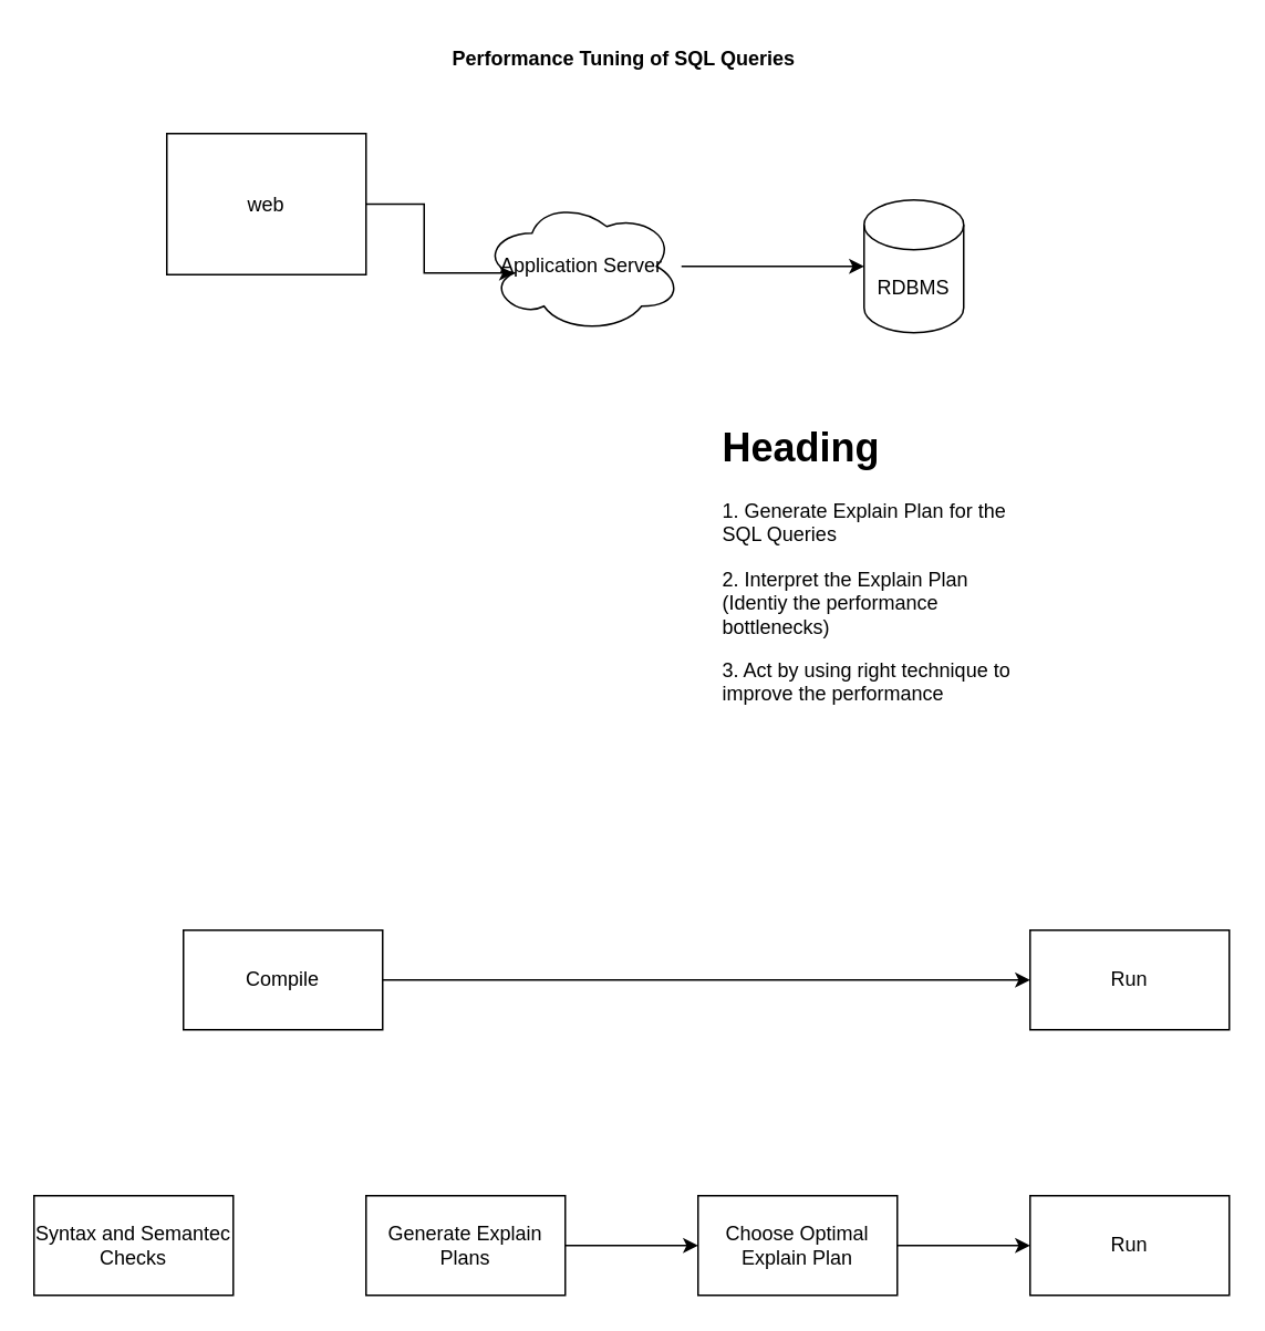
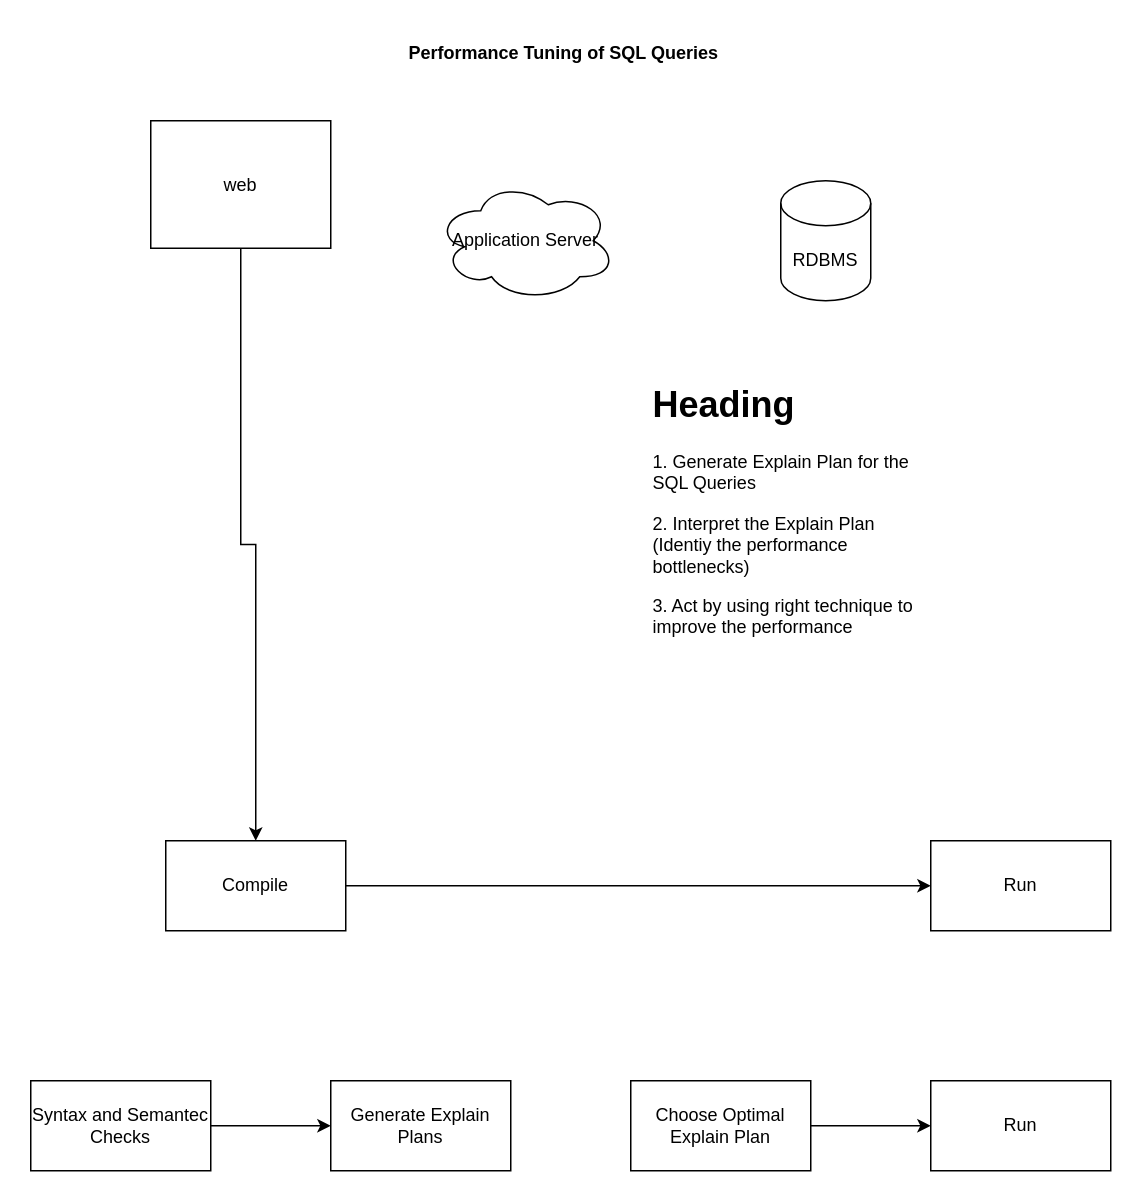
  <mxCell id="0" />
  <mxCell id="1" parent="0" />
  <mxCell id="2" value="&lt;b&gt;Performance Tuning of SQL Queries&lt;/b&gt;" style="text;html=1;strokeColor=none;fillColor=none;align=center;verticalAlign=middle;whiteSpace=wrap;rounded=0;" vertex="1" parent="1"><mxGeometry x="268" y="20" width="215" height="30" as="geometry" /></mxCell>
- <mxCell id="3" style="edgeStyle=orthogonalEdgeStyle;rounded=0;orthogonalLoop=1;jettySize=auto;html=1;entryX=0.16;entryY=0.55;entryDx=0;entryDy=0;entryPerimeter=0;" edge="1" parent="1" source="4" target="6"><mxGeometry relative="1" as="geometry" /></mxCell>
+ <mxCell id="3" style="edgeStyle=orthogonalEdgeStyle;rounded=0;orthogonalLoop=1;jettySize=auto;html=1;" edge="1" parent="1" source="4" target="10"><mxGeometry relative="1" as="geometry" /></mxCell>
  <mxCell id="4" value="web" style="rounded=0;whiteSpace=wrap;html=1;" vertex="1" parent="1"><mxGeometry x="100" y="80" width="120" height="85" as="geometry" /></mxCell>
- <mxCell id="5" style="edgeStyle=orthogonalEdgeStyle;rounded=0;orthogonalLoop=1;jettySize=auto;html=1;entryX=0;entryY=0.5;entryDx=0;entryDy=0;entryPerimeter=0;" edge="1" parent="1" source="6" target="7"><mxGeometry relative="1" as="geometry" /></mxCell>
  <mxCell id="6" value="Application Server" style="ellipse;shape=cloud;whiteSpace=wrap;html=1;" vertex="1" parent="1"><mxGeometry x="290" y="120" width="120" height="80" as="geometry" /></mxCell>
  <mxCell id="7" value="RDBMS" style="shape=cylinder3;whiteSpace=wrap;html=1;boundedLbl=1;backgroundOutline=1;size=15;" vertex="1" parent="1"><mxGeometry x="520" y="120" width="60" height="80" as="geometry" /></mxCell>
  <mxCell id="8" value="&lt;h1&gt;Heading&lt;/h1&gt;&lt;p&gt;1. Generate Explain Plan for the SQL Queries&lt;/p&gt;&lt;p&gt;2. Interpret the Explain Plan (Identiy the performance bottlenecks)&lt;/p&gt;&lt;p&gt;3. Act by using right technique to improve the performance&lt;/p&gt;" style="text;html=1;strokeColor=none;fillColor=none;spacing=5;spacingTop=-20;whiteSpace=wrap;overflow=hidden;rounded=0;" vertex="1" parent="1"><mxGeometry x="430" y="250" width="190" height="250" as="geometry" /></mxCell>
  <mxCell id="9" value="" style="edgeStyle=orthogonalEdgeStyle;rounded=0;orthogonalLoop=1;jettySize=auto;html=1;" edge="1" parent="1" source="10" target="11"><mxGeometry relative="1" as="geometry" /></mxCell>
  <mxCell id="10" value="Compile" style="rounded=0;whiteSpace=wrap;html=1;" vertex="1" parent="1"><mxGeometry x="110" y="560" width="120" height="60" as="geometry" /></mxCell>
  <mxCell id="11" value="Run" style="rounded=0;whiteSpace=wrap;html=1;" vertex="1" parent="1"><mxGeometry x="620" y="560" width="120" height="60" as="geometry" /></mxCell>
+ <mxCell id="12" value="" style="edgeStyle=orthogonalEdgeStyle;rounded=0;orthogonalLoop=1;jettySize=auto;html=1;" edge="1" parent="1" source="13" target="15"><mxGeometry relative="1" as="geometry" /></mxCell>
  <mxCell id="13" value="Syntax and Semantec Checks" style="whiteSpace=wrap;html=1;" vertex="1" parent="1"><mxGeometry x="20" y="720" width="120" height="60" as="geometry" /></mxCell>
- <mxCell id="14" value="" style="edgeStyle=orthogonalEdgeStyle;rounded=0;orthogonalLoop=1;jettySize=auto;html=1;" edge="1" parent="1" source="15" target="17"><mxGeometry relative="1" as="geometry" /></mxCell>
  <mxCell id="15" value="Generate Explain Plans" style="whiteSpace=wrap;html=1;" vertex="1" parent="1"><mxGeometry x="220" y="720" width="120" height="60" as="geometry" /></mxCell>
  <mxCell id="16" value="" style="edgeStyle=orthogonalEdgeStyle;rounded=0;orthogonalLoop=1;jettySize=auto;html=1;" edge="1" parent="1" source="17" target="18"><mxGeometry relative="1" as="geometry" /></mxCell>
  <mxCell id="17" value="Choose Optimal Explain Plan" style="whiteSpace=wrap;html=1;" vertex="1" parent="1"><mxGeometry x="420" y="720" width="120" height="60" as="geometry" /></mxCell>
  <mxCell id="18" value="Run" style="whiteSpace=wrap;html=1;" vertex="1" parent="1"><mxGeometry x="620" y="720" width="120" height="60" as="geometry" /></mxCell>
